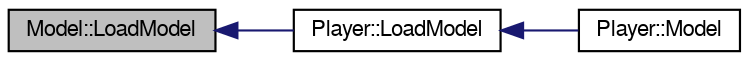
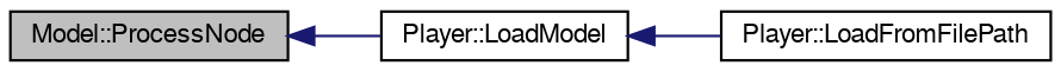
  digraph {
    rankdir=LR
    node [color=black fontname=FreeSans fontsize=10 shape=record]
    edge [color=midnightblue dir=back fontname=FreeSans fontsize=10 labelfontname=FreeSans labelfontsize=10 style=solid]
-   n1 [fillcolor=grey75 fontcolor=black height=0.2 label="Model::LoadModel" style=filled width=0.4]
+   n1 [fillcolor=grey75 fontcolor=black height=0.2 label="Model::ProcessNode" style=filled width=0.4]
    n2 [height=0.2 label="Player::LoadModel" width=0.4]
-   n3 [height=0.2 label="Player::Model" width=0.4]
+   n3 [height=0.2 label="Player::LoadFromFilePath" width=0.4]
    n1 -> n2
    n2 -> n3
  }
